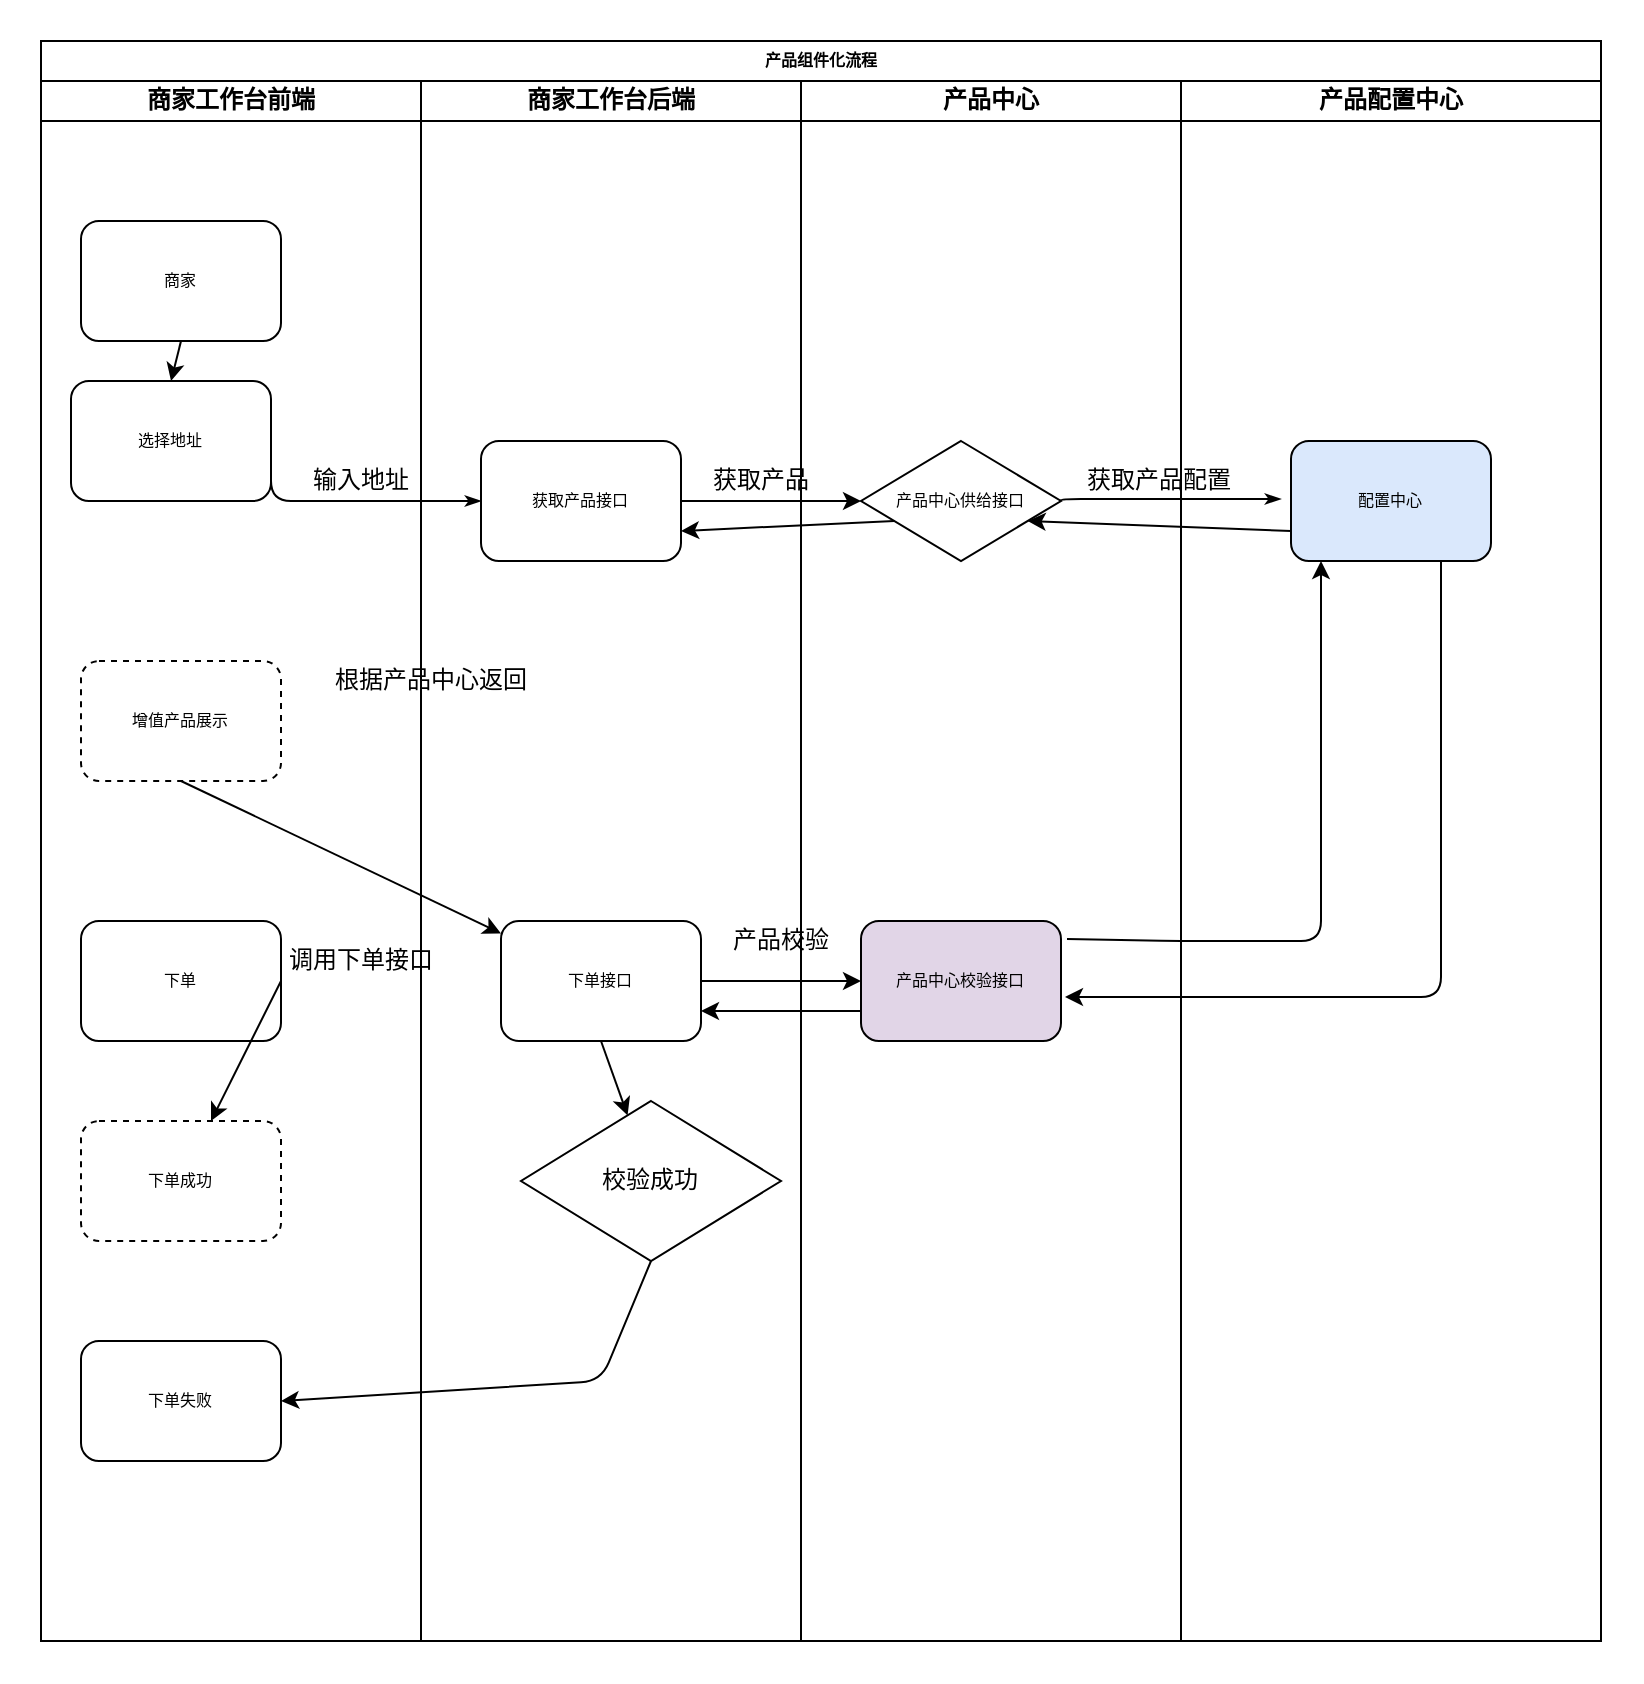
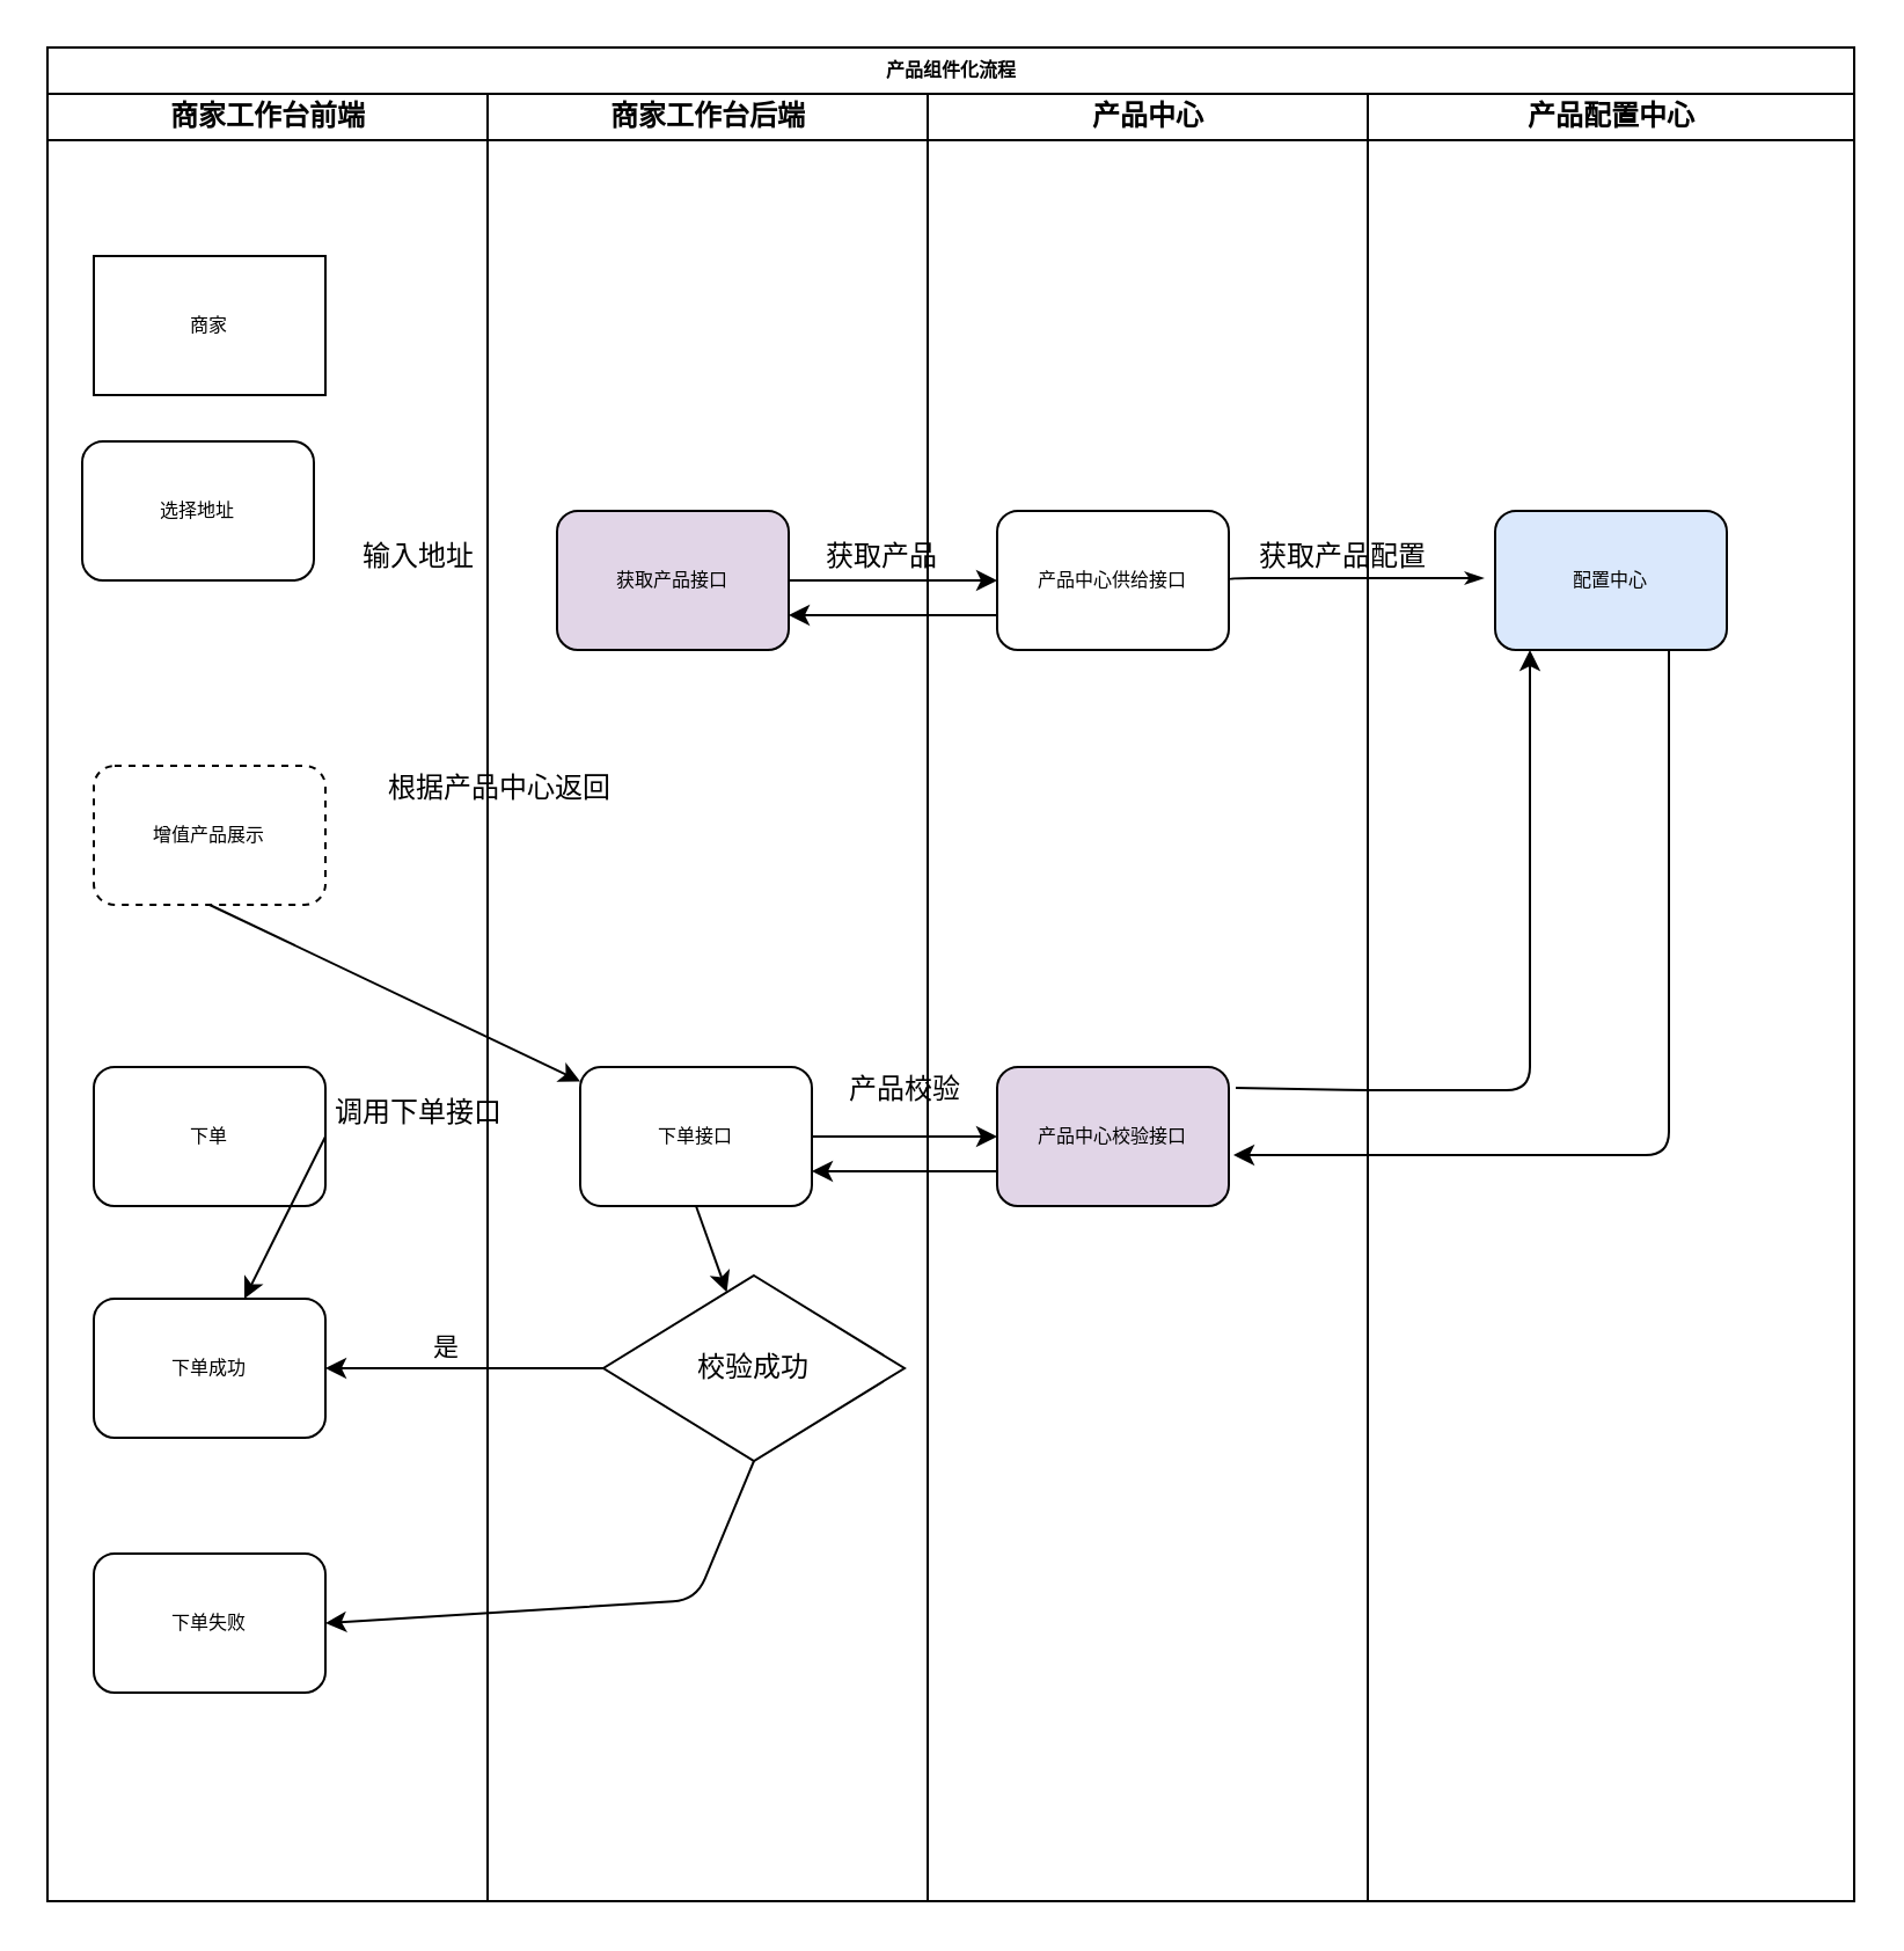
  <mxCell id="0" />
  <mxCell id="1" parent="0" />
  <mxCell id="2" value="产品组件化流程" style="swimlane;html=1;childLayout=stackLayout;startSize=20;rounded=0;shadow=0;labelBackgroundColor=none;strokeWidth=1;fontFamily=Verdana;fontSize=8;align=center;" parent="1" vertex="1"><mxGeometry x="20" y="20" width="780" height="800" as="geometry" /></mxCell>
  <mxCell id="3" value="商家工作台前端" style="swimlane;html=1;startSize=20;" parent="2" vertex="1"><mxGeometry y="20" width="190" height="780" as="geometry" /></mxCell>
- <mxCell id="4" value="商家" style="rounded=1;whiteSpace=wrap;html=1;shadow=0;labelBackgroundColor=none;strokeWidth=1;fontFamily=Verdana;fontSize=8;align=center;" parent="3" vertex="1"><mxGeometry x="20" y="70" width="100" height="60" as="geometry" /></mxCell>
+ <mxCell id="4" value="商家" style="whiteSpace=wrap;html=1;shadow=0;labelBackgroundColor=none;strokeWidth=1;fontFamily=Verdana;fontSize=8;align=center;rounded=0;" parent="3" vertex="1"><mxGeometry x="20" y="70" width="100" height="60" as="geometry" /></mxCell>
  <mxCell id="5" value="选择地址" style="rounded=1;whiteSpace=wrap;html=1;shadow=0;labelBackgroundColor=none;strokeWidth=1;fontFamily=Verdana;fontSize=8;align=center;" parent="3" vertex="1"><mxGeometry x="15" y="150" width="100" height="60" as="geometry" /></mxCell>
- <mxCell id="6" value="" style="endArrow=classic;html=1;entryX=0.5;entryY=0;entryDx=0;entryDy=0;exitX=0.5;exitY=1;exitDx=0;exitDy=0;" edge="1" parent="3" source="4" target="5"><mxGeometry width="50" height="50" relative="1" as="geometry"><mxPoint x="80" y="140" as="sourcePoint" /><mxPoint x="90" y="170" as="targetPoint" /></mxGeometry></mxCell>
  <mxCell id="7" value="输入地址" style="text;html=1;align=center;verticalAlign=middle;resizable=0;points=[];autosize=1;strokeColor=none;fillColor=none;" vertex="1" parent="3"><mxGeometry x="130" y="190" width="60" height="20" as="geometry" /></mxCell>
  <mxCell id="8" value="增值产品展示" style="rounded=1;whiteSpace=wrap;html=1;shadow=0;labelBackgroundColor=none;strokeWidth=1;fontFamily=Verdana;fontSize=8;align=center;dashed=1;" vertex="1" parent="3"><mxGeometry x="20" y="290" width="100" height="60" as="geometry" /></mxCell>
  <mxCell id="9" value="下单" style="rounded=1;whiteSpace=wrap;html=1;shadow=0;labelBackgroundColor=none;strokeWidth=1;fontFamily=Verdana;fontSize=8;align=center;" vertex="1" parent="3"><mxGeometry x="20" y="420" width="100" height="60" as="geometry" /></mxCell>
  <mxCell id="10" value="" style="endArrow=classic;html=1;exitX=0.5;exitY=1;exitDx=0;exitDy=0;" edge="1" parent="3" source="8" target="17"><mxGeometry width="50" height="50" relative="1" as="geometry"><mxPoint x="310" y="300" as="sourcePoint" /><mxPoint x="70" y="410" as="targetPoint" /></mxGeometry></mxCell>
  <mxCell id="11" value="下单失败" style="rounded=1;whiteSpace=wrap;html=1;shadow=0;labelBackgroundColor=none;strokeWidth=1;fontFamily=Verdana;fontSize=8;align=center;" vertex="1" parent="3"><mxGeometry x="20" y="630" width="100" height="60" as="geometry" /></mxCell>
- <mxCell id="12" value="下单成功" style="rounded=1;whiteSpace=wrap;html=1;shadow=0;labelBackgroundColor=none;strokeWidth=1;fontFamily=Verdana;fontSize=8;align=center;dashed=1;" vertex="1" parent="3"><mxGeometry x="20" y="520" width="100" height="60" as="geometry" /></mxCell>
+ <mxCell id="12" value="下单成功" style="rounded=1;whiteSpace=wrap;html=1;shadow=0;labelBackgroundColor=none;strokeWidth=1;fontFamily=Verdana;fontSize=8;align=center;" vertex="1" parent="3"><mxGeometry x="20" y="520" width="100" height="60" as="geometry" /></mxCell>
  <mxCell id="13" value="商家工作台后端" style="swimlane;html=1;startSize=20;" parent="2" vertex="1"><mxGeometry x="190" y="20" width="190" height="780" as="geometry" /></mxCell>
- <mxCell id="14" value="获取产品接口" style="rounded=1;whiteSpace=wrap;html=1;shadow=0;labelBackgroundColor=none;strokeWidth=1;fontFamily=Verdana;fontSize=8;align=center;" parent="13" vertex="1"><mxGeometry x="30" y="180" width="100" height="60" as="geometry" /></mxCell>
+ <mxCell id="14" value="获取产品接口" style="rounded=1;whiteSpace=wrap;html=1;shadow=0;labelBackgroundColor=none;strokeWidth=1;fontFamily=Verdana;fontSize=8;align=center;fillColor=#e1d5e7;" parent="13" vertex="1"><mxGeometry x="30" y="180" width="100" height="60" as="geometry" /></mxCell>
  <mxCell id="15" value="获取产品" style="text;html=1;align=center;verticalAlign=middle;resizable=0;points=[];autosize=1;strokeColor=none;fillColor=none;" vertex="1" parent="13"><mxGeometry x="140" y="190" width="60" height="20" as="geometry" /></mxCell>
  <mxCell id="16" value="根据产品中心返回" style="text;html=1;align=center;verticalAlign=middle;resizable=0;points=[];autosize=1;strokeColor=none;fillColor=none;" vertex="1" parent="13"><mxGeometry x="-50" y="290" width="110" height="20" as="geometry" /></mxCell>
  <mxCell id="17" value="下单接口" style="rounded=1;whiteSpace=wrap;html=1;shadow=0;labelBackgroundColor=none;strokeWidth=1;fontFamily=Verdana;fontSize=8;align=center;" vertex="1" parent="13"><mxGeometry x="40" y="420" width="100" height="60" as="geometry" /></mxCell>
  <mxCell id="18" value="" style="endArrow=classic;html=1;exitX=0.5;exitY=1;exitDx=0;exitDy=0;" edge="1" parent="13" target="19"><mxGeometry width="50" height="50" relative="1" as="geometry"><mxPoint x="90" y="480" as="sourcePoint" /><mxPoint x="-10" y="250" as="targetPoint" /></mxGeometry></mxCell>
  <mxCell id="19" value="校验成功" style="rhombus;whiteSpace=wrap;html=1;" vertex="1" parent="13"><mxGeometry x="50" y="510" width="130" height="80" as="geometry" /></mxCell>
  <mxCell id="20" value="产品中心" style="swimlane;html=1;startSize=20;" parent="2" vertex="1"><mxGeometry x="380" y="20" width="190" height="780" as="geometry" /></mxCell>
- <mxCell id="21" value="产品中心供给接口" style="rhombus;whiteSpace=wrap;html=1;shadow=0;labelBackgroundColor=none;strokeWidth=1;fontFamily=Verdana;fontSize=8;align=center;" vertex="1" parent="20"><mxGeometry x="30" y="180" width="100" height="60" as="geometry" /></mxCell>
+ <mxCell id="21" value="产品中心供给接口" style="rounded=1;whiteSpace=wrap;html=1;shadow=0;labelBackgroundColor=none;strokeWidth=1;fontFamily=Verdana;fontSize=8;align=center;" vertex="1" parent="20"><mxGeometry x="30" y="180" width="100" height="60" as="geometry" /></mxCell>
  <mxCell id="22" value="产品中心校验接口" style="rounded=1;whiteSpace=wrap;html=1;shadow=0;labelBackgroundColor=none;strokeWidth=1;fontFamily=Verdana;fontSize=8;align=center;fillColor=#e1d5e7;" vertex="1" parent="20"><mxGeometry x="30" y="420" width="100" height="60" as="geometry" /></mxCell>
  <mxCell id="23" value="" style="endArrow=classic;html=1;exitX=1;exitY=0.5;exitDx=0;exitDy=0;entryX=0;entryY=0.5;entryDx=0;entryDy=0;" edge="1" parent="2" source="14" target="21"><mxGeometry width="50" height="50" relative="1" as="geometry"><mxPoint x="90" y="410" as="sourcePoint" /><mxPoint x="140" y="360" as="targetPoint" /></mxGeometry></mxCell>
- <mxCell id="24" style="edgeStyle=orthogonalEdgeStyle;rounded=1;html=1;labelBackgroundColor=none;startArrow=none;startFill=0;startSize=5;endArrow=classicThin;endFill=1;endSize=5;jettySize=auto;orthogonalLoop=1;strokeWidth=1;fontFamily=Verdana;fontSize=8;exitX=1;exitY=0.5;exitDx=0;exitDy=0;entryX=0;entryY=0.5;entryDx=0;entryDy=0;" parent="2" source="5" target="14" edge="1"><mxGeometry relative="1" as="geometry"><mxPoint x="130" y="240" as="sourcePoint" /><mxPoint x="201" y="240" as="targetPoint" /><Array as="points"><mxPoint x="220" y="230" /></Array></mxGeometry></mxCell>
  <mxCell id="25" value="产品配置中心" style="swimlane;html=1;startSize=20;" vertex="1" parent="2"><mxGeometry x="570" y="20" width="210" height="780" as="geometry" /></mxCell>
  <mxCell id="26" value="配置中心" style="rounded=1;whiteSpace=wrap;html=1;shadow=0;labelBackgroundColor=none;strokeWidth=1;fontFamily=Verdana;fontSize=8;align=center;fillColor=#dae8fc;" vertex="1" parent="25"><mxGeometry x="55" y="180" width="100" height="60" as="geometry" /></mxCell>
  <mxCell id="27" style="edgeStyle=orthogonalEdgeStyle;rounded=1;html=1;labelBackgroundColor=none;startArrow=none;startFill=0;startSize=5;endArrow=classicThin;endFill=1;endSize=5;jettySize=auto;orthogonalLoop=1;strokeWidth=1;fontFamily=Verdana;fontSize=8;exitX=1;exitY=0.5;exitDx=0;exitDy=0;entryX=0;entryY=0.5;entryDx=0;entryDy=0;" edge="1" parent="25" source="21"><mxGeometry relative="1" as="geometry"><mxPoint x="-50" y="209" as="sourcePoint" /><mxPoint x="50" y="209" as="targetPoint" /><Array as="points"><mxPoint x="-60" y="209" /></Array></mxGeometry></mxCell>
- <mxCell id="28" value="" style="endArrow=classic;html=1;exitX=0;exitY=0.75;exitDx=0;exitDy=0;entryX=1;entryY=0.75;entryDx=0;entryDy=0;" edge="1" parent="2" source="26" target="21"><mxGeometry width="50" height="50" relative="1" as="geometry"><mxPoint x="310" y="320" as="sourcePoint" /><mxPoint x="400" y="326.207" as="targetPoint" /></mxGeometry></mxCell>
  <mxCell id="29" value="" style="endArrow=classic;html=1;exitX=0;exitY=0.75;exitDx=0;exitDy=0;entryX=1;entryY=0.75;entryDx=0;entryDy=0;" edge="1" parent="2" source="21" target="14"><mxGeometry width="50" height="50" relative="1" as="geometry"><mxPoint x="330" y="240" as="sourcePoint" /><mxPoint x="320" y="250" as="targetPoint" /></mxGeometry></mxCell>
  <mxCell id="30" value="" style="endArrow=classic;html=1;exitX=1;exitY=0.5;exitDx=0;exitDy=0;" edge="1" parent="2" source="9" target="12"><mxGeometry width="50" height="50" relative="1" as="geometry"><mxPoint x="310" y="320" as="sourcePoint" /><mxPoint x="360" y="270" as="targetPoint" /></mxGeometry></mxCell>
  <mxCell id="31" value="" style="endArrow=classic;html=1;exitX=1;exitY=0.5;exitDx=0;exitDy=0;" edge="1" parent="2" source="17"><mxGeometry width="50" height="50" relative="1" as="geometry"><mxPoint x="310" y="320" as="sourcePoint" /><mxPoint x="410" y="470" as="targetPoint" /></mxGeometry></mxCell>
  <mxCell id="32" value="" style="endArrow=classic;html=1;exitX=0;exitY=0.75;exitDx=0;exitDy=0;entryX=1;entryY=0.75;entryDx=0;entryDy=0;" edge="1" parent="2" source="22" target="17"><mxGeometry width="50" height="50" relative="1" as="geometry"><mxPoint x="310" y="430" as="sourcePoint" /><mxPoint x="360" y="380" as="targetPoint" /></mxGeometry></mxCell>
+ <mxCell id="33" style="edgeStyle=orthogonalEdgeStyle;rounded=0;orthogonalLoop=1;jettySize=auto;html=1;entryX=1;entryY=0.5;entryDx=0;entryDy=0;" edge="1" parent="2" source="19" target="12"><mxGeometry relative="1" as="geometry" /></mxCell>
+ <mxCell id="34" value="是" style="edgeLabel;html=1;align=center;verticalAlign=middle;resizable=0;points=[];" vertex="1" connectable="0" parent="33"><mxGeometry x="0.15" y="-2" relative="1" as="geometry"><mxPoint y="-8" as="offset" /></mxGeometry></mxCell>
  <mxCell id="35" value="" style="endArrow=classic;html=1;exitX=0.5;exitY=1;exitDx=0;exitDy=0;entryX=1;entryY=0.5;entryDx=0;entryDy=0;" edge="1" parent="2" source="19" target="11"><mxGeometry width="50" height="50" relative="1" as="geometry"><mxPoint x="310" y="430" as="sourcePoint" /><mxPoint x="360" y="380" as="targetPoint" /><Array as="points"><mxPoint x="280" y="670" /></Array></mxGeometry></mxCell>
  <mxCell id="36" value="" style="endArrow=classic;html=1;exitX=0.75;exitY=1;exitDx=0;exitDy=0;entryX=1.02;entryY=0.633;entryDx=0;entryDy=0;entryPerimeter=0;" edge="1" parent="2" source="26" target="22"><mxGeometry width="50" height="50" relative="1" as="geometry"><mxPoint x="310" y="390" as="sourcePoint" /><mxPoint x="360" y="340" as="targetPoint" /><Array as="points"><mxPoint x="700" y="478" /></Array></mxGeometry></mxCell>
  <mxCell id="37" value="获取产品配置" style="text;html=1;align=center;verticalAlign=middle;resizable=0;points=[];autosize=1;strokeColor=none;fillColor=none;" vertex="1" parent="1"><mxGeometry x="534" y="230" width="90" height="20" as="geometry" /></mxCell>
  <mxCell id="38" value="调用下单接口" style="text;html=1;align=center;verticalAlign=middle;resizable=0;points=[];autosize=1;strokeColor=none;fillColor=none;" vertex="1" parent="1"><mxGeometry x="135" y="470" width="90" height="20" as="geometry" /></mxCell>
  <mxCell id="39" value="产品校验" style="text;html=1;align=center;verticalAlign=middle;resizable=0;points=[];autosize=1;strokeColor=none;fillColor=none;" vertex="1" parent="1"><mxGeometry x="360" y="460" width="60" height="20" as="geometry" /></mxCell>
  <mxCell id="40" value="" style="endArrow=classic;html=1;exitX=1.03;exitY=0.15;exitDx=0;exitDy=0;exitPerimeter=0;" edge="1" parent="1" source="22"><mxGeometry width="50" height="50" relative="1" as="geometry"><mxPoint x="530" y="490" as="sourcePoint" /><mxPoint x="660" y="280" as="targetPoint" /><Array as="points"><mxPoint x="590" y="470" /><mxPoint x="660" y="470" /></Array></mxGeometry></mxCell>
